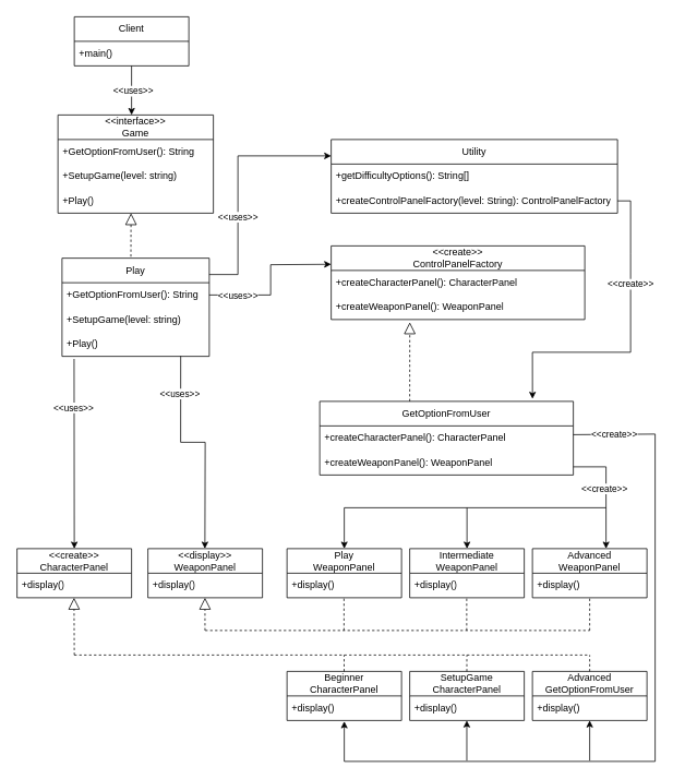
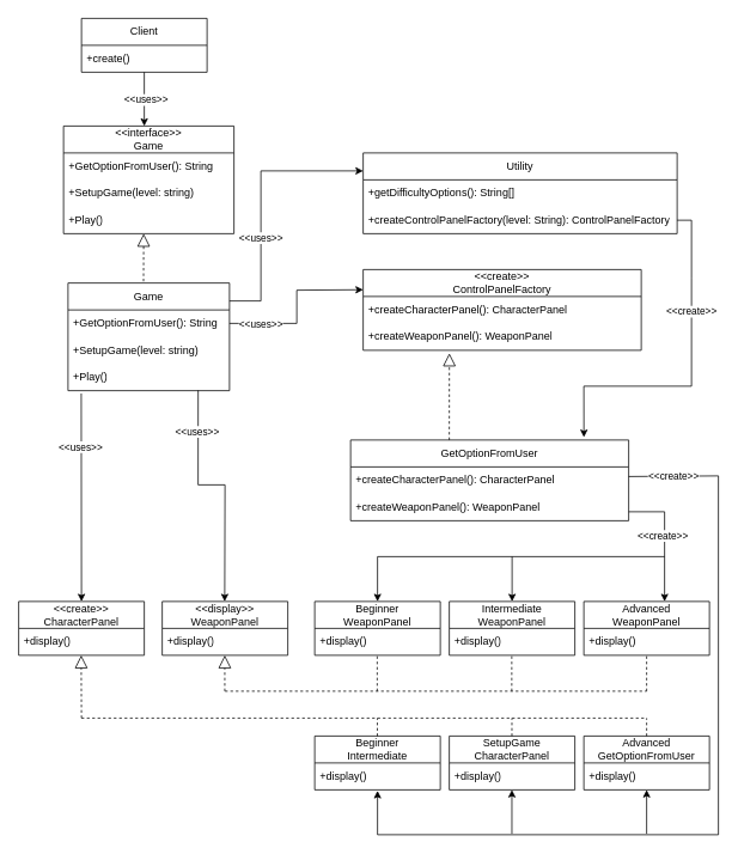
  <mxCell id="0" />
  <mxCell id="1" parent="0" />
  <mxCell id="2" style="edgeStyle=orthogonalEdgeStyle;rounded=0;orthogonalLoop=1;jettySize=auto;html=1;exitX=0.5;exitY=1;exitDx=0;exitDy=0;exitPerimeter=0;" edge="1" parent="1"><mxGeometry relative="1" as="geometry"><mxPoint x="160" y="140" as="targetPoint" /><mxPoint x="160" y="80" as="sourcePoint" /></mxGeometry></mxCell>
  <mxCell id="3" value="&amp;lt;&amp;lt;uses&amp;gt;&amp;gt;" style="edgeLabel;html=1;align=center;verticalAlign=middle;resizable=0;points=[];" vertex="1" connectable="0" parent="2"><mxGeometry x="0.004" y="1" relative="1" as="geometry"><mxPoint as="offset" /></mxGeometry></mxCell>
  <mxCell id="4" value="&amp;lt;&amp;lt;interface&amp;gt;&amp;gt;&lt;div&gt;Game&lt;/div&gt;" style="swimlane;fontStyle=0;childLayout=stackLayout;horizontal=1;startSize=30;horizontalStack=0;resizeParent=1;resizeParentMax=0;resizeLast=0;collapsible=1;marginBottom=0;whiteSpace=wrap;html=1;" vertex="1" parent="1"><mxGeometry x="70" y="140" width="190" height="120" as="geometry" /></mxCell>
  <mxCell id="5" value="+GetOptionFromUser(): String" style="text;strokeColor=none;fillColor=none;align=left;verticalAlign=middle;spacingLeft=4;spacingRight=4;overflow=hidden;points=[[0,0.5],[1,0.5]];portConstraint=eastwest;rotatable=0;whiteSpace=wrap;html=1;" vertex="1" parent="4"><mxGeometry y="30" width="190" height="30" as="geometry" /></mxCell>
  <mxCell id="6" value="+SetupGame(level: string)" style="text;strokeColor=none;fillColor=none;align=left;verticalAlign=middle;spacingLeft=4;spacingRight=4;overflow=hidden;points=[[0,0.5],[1,0.5]];portConstraint=eastwest;rotatable=0;whiteSpace=wrap;html=1;" vertex="1" parent="4"><mxGeometry y="60" width="190" height="30" as="geometry" /></mxCell>
  <mxCell id="7" value="+Play()" style="text;strokeColor=none;fillColor=none;align=left;verticalAlign=middle;spacingLeft=4;spacingRight=4;overflow=hidden;points=[[0,0.5],[1,0.5]];portConstraint=eastwest;rotatable=0;whiteSpace=wrap;html=1;" vertex="1" parent="4"><mxGeometry y="90" width="190" height="30" as="geometry" /></mxCell>
- <mxCell id="8" value="Play" style="swimlane;fontStyle=0;childLayout=stackLayout;horizontal=1;startSize=30;horizontalStack=0;resizeParent=1;resizeParentMax=0;resizeLast=0;collapsible=1;marginBottom=0;whiteSpace=wrap;html=1;" vertex="1" parent="1"><mxGeometry x="75" y="315" width="180" height="120" as="geometry" /></mxCell>
+ <mxCell id="8" value="Game" style="swimlane;fontStyle=0;childLayout=stackLayout;horizontal=1;startSize=30;horizontalStack=0;resizeParent=1;resizeParentMax=0;resizeLast=0;collapsible=1;marginBottom=0;whiteSpace=wrap;html=1;" vertex="1" parent="1"><mxGeometry x="75" y="315" width="180" height="120" as="geometry" /></mxCell>
  <mxCell id="9" value="+GetOptionFromUser(): String" style="text;strokeColor=none;fillColor=none;align=left;verticalAlign=middle;spacingLeft=4;spacingRight=4;overflow=hidden;points=[[0,0.5],[1,0.5]];portConstraint=eastwest;rotatable=0;whiteSpace=wrap;html=1;" vertex="1" parent="8"><mxGeometry y="30" width="180" height="30" as="geometry" /></mxCell>
  <mxCell id="10" value="+SetupGame(level: string)" style="text;strokeColor=none;fillColor=none;align=left;verticalAlign=middle;spacingLeft=4;spacingRight=4;overflow=hidden;points=[[0,0.5],[1,0.5]];portConstraint=eastwest;rotatable=0;whiteSpace=wrap;html=1;" vertex="1" parent="8"><mxGeometry y="60" width="180" height="30" as="geometry" /></mxCell>
  <mxCell id="11" value="+Play()" style="text;strokeColor=none;fillColor=none;align=left;verticalAlign=middle;spacingLeft=4;spacingRight=4;overflow=hidden;points=[[0,0.5],[1,0.5]];portConstraint=eastwest;rotatable=0;whiteSpace=wrap;html=1;" vertex="1" parent="8"><mxGeometry y="90" width="180" height="30" as="geometry" /></mxCell>
  <mxCell id="12" value="GetOptionFromUser" style="swimlane;fontStyle=0;childLayout=stackLayout;horizontal=1;startSize=30;horizontalStack=0;resizeParent=1;resizeParentMax=0;resizeLast=0;collapsible=1;marginBottom=0;whiteSpace=wrap;html=1;" vertex="1" parent="1"><mxGeometry x="390" y="490" width="310" height="90" as="geometry" /></mxCell>
  <mxCell id="13" value="+createCharacterPanel(): CharacterPanel" style="text;strokeColor=none;fillColor=none;align=left;verticalAlign=middle;spacingLeft=4;spacingRight=4;overflow=hidden;points=[[0,0.5],[1,0.5]];portConstraint=eastwest;rotatable=0;whiteSpace=wrap;html=1;" vertex="1" parent="12"><mxGeometry y="30" width="310" height="30" as="geometry" /></mxCell>
  <mxCell id="14" value="+createWeaponPanel(): WeaponPanel" style="text;strokeColor=none;fillColor=none;align=left;verticalAlign=middle;spacingLeft=4;spacingRight=4;overflow=hidden;points=[[0,0.5],[1,0.5]];portConstraint=eastwest;rotatable=0;whiteSpace=wrap;html=1;" vertex="1" parent="12"><mxGeometry y="60" width="310" height="30" as="geometry" /></mxCell>
  <mxCell id="15" value="" style="endArrow=block;dashed=1;endFill=0;endSize=12;html=1;rounded=0;entryX=0.31;entryY=1.111;entryDx=0;entryDy=0;entryPerimeter=0;" edge="1" parent="12" target="63"><mxGeometry width="160" relative="1" as="geometry"><mxPoint x="110" as="sourcePoint" /><mxPoint x="270" as="targetPoint" /></mxGeometry></mxCell>
  <mxCell id="16" value="Utility" style="swimlane;fontStyle=0;childLayout=stackLayout;horizontal=1;startSize=30;horizontalStack=0;resizeParent=1;resizeParentMax=0;resizeLast=0;collapsible=1;marginBottom=0;whiteSpace=wrap;html=1;" vertex="1" parent="1"><mxGeometry x="404" y="170" width="350" height="90" as="geometry" /></mxCell>
  <mxCell id="17" value="+getDifficultyOptions(): String[]" style="text;strokeColor=none;fillColor=none;align=left;verticalAlign=middle;spacingLeft=4;spacingRight=4;overflow=hidden;points=[[0,0.5],[1,0.5]];portConstraint=eastwest;rotatable=0;whiteSpace=wrap;html=1;" vertex="1" parent="16"><mxGeometry y="30" width="350" height="30" as="geometry" /></mxCell>
  <mxCell id="18" value="+createControlPanelFactory(level: String): ControlPanelFactory" style="text;strokeColor=none;fillColor=none;align=left;verticalAlign=middle;spacingLeft=4;spacingRight=4;overflow=hidden;points=[[0,0.5],[1,0.5]];portConstraint=eastwest;rotatable=0;whiteSpace=wrap;html=1;" vertex="1" parent="16"><mxGeometry y="60" width="350" height="30" as="geometry" /></mxCell>
  <mxCell id="19" value="&lt;div&gt;&amp;lt;&amp;lt;display&amp;gt;&amp;gt;&lt;/div&gt;WeaponPanel" style="swimlane;fontStyle=0;childLayout=stackLayout;horizontal=1;startSize=30;horizontalStack=0;resizeParent=1;resizeParentMax=0;resizeLast=0;collapsible=1;marginBottom=0;whiteSpace=wrap;html=1;" vertex="1" parent="1"><mxGeometry x="180" y="670" width="140" height="60" as="geometry" /></mxCell>
  <mxCell id="20" value="+display()" style="text;strokeColor=none;fillColor=none;align=left;verticalAlign=middle;spacingLeft=4;spacingRight=4;overflow=hidden;points=[[0,0.5],[1,0.5]];portConstraint=eastwest;rotatable=0;whiteSpace=wrap;html=1;" vertex="1" parent="19"><mxGeometry y="30" width="140" height="30" as="geometry" /></mxCell>
- <mxCell id="21" value="&lt;div&gt;Beginner&lt;/div&gt;&lt;div&gt;CharacterPanel&lt;/div&gt;" style="swimlane;fontStyle=0;childLayout=stackLayout;horizontal=1;startSize=30;horizontalStack=0;resizeParent=1;resizeParentMax=0;resizeLast=0;collapsible=1;marginBottom=0;whiteSpace=wrap;html=1;" vertex="1" parent="1"><mxGeometry x="350" y="820" width="140" height="60" as="geometry" /></mxCell>
+ <mxCell id="21" value="&lt;div&gt;Beginner&lt;/div&gt;&lt;div&gt;Intermediate&lt;/div&gt;" style="swimlane;fontStyle=0;childLayout=stackLayout;horizontal=1;startSize=30;horizontalStack=0;resizeParent=1;resizeParentMax=0;resizeLast=0;collapsible=1;marginBottom=0;whiteSpace=wrap;html=1;" vertex="1" parent="1"><mxGeometry x="350" y="820" width="140" height="60" as="geometry" /></mxCell>
  <mxCell id="22" value="+display()" style="text;strokeColor=none;fillColor=none;align=left;verticalAlign=middle;spacingLeft=4;spacingRight=4;overflow=hidden;points=[[0,0.5],[1,0.5]];portConstraint=eastwest;rotatable=0;whiteSpace=wrap;html=1;" vertex="1" parent="21"><mxGeometry y="30" width="140" height="30" as="geometry" /></mxCell>
  <mxCell id="23" value="&lt;div&gt;SetupGame&lt;/div&gt;&lt;div&gt;CharacterPanel&lt;/div&gt;" style="swimlane;fontStyle=0;childLayout=stackLayout;horizontal=1;startSize=30;horizontalStack=0;resizeParent=1;resizeParentMax=0;resizeLast=0;collapsible=1;marginBottom=0;whiteSpace=wrap;html=1;" vertex="1" parent="1"><mxGeometry x="500" y="820" width="140" height="60" as="geometry" /></mxCell>
  <mxCell id="24" value="+display()" style="text;strokeColor=none;fillColor=none;align=left;verticalAlign=middle;spacingLeft=4;spacingRight=4;overflow=hidden;points=[[0,0.5],[1,0.5]];portConstraint=eastwest;rotatable=0;whiteSpace=wrap;html=1;" vertex="1" parent="23"><mxGeometry y="30" width="140" height="30" as="geometry" /></mxCell>
  <mxCell id="25" value="&lt;div&gt;Advanced&lt;/div&gt;&lt;div&gt;GetOptionFromUser&lt;/div&gt;" style="swimlane;fontStyle=0;childLayout=stackLayout;horizontal=1;startSize=30;horizontalStack=0;resizeParent=1;resizeParentMax=0;resizeLast=0;collapsible=1;marginBottom=0;whiteSpace=wrap;html=1;" vertex="1" parent="1"><mxGeometry x="650" y="820" width="140" height="60" as="geometry" /></mxCell>
  <mxCell id="26" value="+display()" style="text;strokeColor=none;fillColor=none;align=left;verticalAlign=middle;spacingLeft=4;spacingRight=4;overflow=hidden;points=[[0,0.5],[1,0.5]];portConstraint=eastwest;rotatable=0;whiteSpace=wrap;html=1;" vertex="1" parent="25"><mxGeometry y="30" width="140" height="30" as="geometry" /></mxCell>
- <mxCell id="27" value="&lt;div&gt;Play&lt;/div&gt;&lt;div&gt;WeaponPanel&lt;/div&gt;" style="swimlane;fontStyle=0;childLayout=stackLayout;horizontal=1;startSize=30;horizontalStack=0;resizeParent=1;resizeParentMax=0;resizeLast=0;collapsible=1;marginBottom=0;whiteSpace=wrap;html=1;" vertex="1" parent="1"><mxGeometry x="350" y="670" width="140" height="60" as="geometry" /></mxCell>
+ <mxCell id="27" value="&lt;div&gt;Beginner&lt;/div&gt;&lt;div&gt;WeaponPanel&lt;/div&gt;" style="swimlane;fontStyle=0;childLayout=stackLayout;horizontal=1;startSize=30;horizontalStack=0;resizeParent=1;resizeParentMax=0;resizeLast=0;collapsible=1;marginBottom=0;whiteSpace=wrap;html=1;" vertex="1" parent="1"><mxGeometry x="350" y="670" width="140" height="60" as="geometry" /></mxCell>
  <mxCell id="28" value="+display()" style="text;strokeColor=none;fillColor=none;align=left;verticalAlign=middle;spacingLeft=4;spacingRight=4;overflow=hidden;points=[[0,0.5],[1,0.5]];portConstraint=eastwest;rotatable=0;whiteSpace=wrap;html=1;" vertex="1" parent="27"><mxGeometry y="30" width="140" height="30" as="geometry" /></mxCell>
  <mxCell id="29" value="&lt;div&gt;Intermediate&lt;/div&gt;&lt;div&gt;WeaponPanel&lt;/div&gt;" style="swimlane;fontStyle=0;childLayout=stackLayout;horizontal=1;startSize=30;horizontalStack=0;resizeParent=1;resizeParentMax=0;resizeLast=0;collapsible=1;marginBottom=0;whiteSpace=wrap;html=1;" vertex="1" parent="1"><mxGeometry x="500" y="670" width="140" height="60" as="geometry" /></mxCell>
  <mxCell id="30" value="+display()" style="text;strokeColor=none;fillColor=none;align=left;verticalAlign=middle;spacingLeft=4;spacingRight=4;overflow=hidden;points=[[0,0.5],[1,0.5]];portConstraint=eastwest;rotatable=0;whiteSpace=wrap;html=1;" vertex="1" parent="29"><mxGeometry y="30" width="140" height="30" as="geometry" /></mxCell>
  <mxCell id="31" value="&lt;div&gt;Advanced&lt;/div&gt;&lt;div&gt;WeaponPanel&lt;/div&gt;" style="swimlane;fontStyle=0;childLayout=stackLayout;horizontal=1;startSize=30;horizontalStack=0;resizeParent=1;resizeParentMax=0;resizeLast=0;collapsible=1;marginBottom=0;whiteSpace=wrap;html=1;" vertex="1" parent="1"><mxGeometry x="650" y="670" width="140" height="60" as="geometry" /></mxCell>
  <mxCell id="32" value="+display()" style="text;strokeColor=none;fillColor=none;align=left;verticalAlign=middle;spacingLeft=4;spacingRight=4;overflow=hidden;points=[[0,0.5],[1,0.5]];portConstraint=eastwest;rotatable=0;whiteSpace=wrap;html=1;" vertex="1" parent="31"><mxGeometry y="30" width="140" height="30" as="geometry" /></mxCell>
  <mxCell id="33" value="&lt;div&gt;&amp;lt;&amp;lt;create&amp;gt;&amp;gt;&lt;/div&gt;CharacterPanel" style="swimlane;fontStyle=0;childLayout=stackLayout;horizontal=1;startSize=30;horizontalStack=0;resizeParent=1;resizeParentMax=0;resizeLast=0;collapsible=1;marginBottom=0;whiteSpace=wrap;html=1;" vertex="1" parent="1"><mxGeometry x="20" y="670" width="140" height="60" as="geometry" /></mxCell>
  <mxCell id="34" value="" style="endArrow=classic;html=1;rounded=0;exitX=0.082;exitY=1.106;exitDx=0;exitDy=0;exitPerimeter=0;" edge="1" parent="33" source="11"><mxGeometry width="50" height="50" relative="1" as="geometry"><mxPoint x="20" y="50" as="sourcePoint" /><mxPoint x="70" as="targetPoint" /></mxGeometry></mxCell>
  <mxCell id="35" value="&amp;lt;&amp;lt;uses&amp;gt;&amp;gt;" style="edgeLabel;html=1;align=center;verticalAlign=middle;resizable=0;points=[];" vertex="1" connectable="0" parent="34"><mxGeometry x="-0.488" y="-1" relative="1" as="geometry"><mxPoint as="offset" /></mxGeometry></mxCell>
  <mxCell id="36" value="+display()" style="text;strokeColor=none;fillColor=none;align=left;verticalAlign=middle;spacingLeft=4;spacingRight=4;overflow=hidden;points=[[0,0.5],[1,0.5]];portConstraint=eastwest;rotatable=0;whiteSpace=wrap;html=1;" vertex="1" parent="33"><mxGeometry y="30" width="140" height="30" as="geometry" /></mxCell>
  <mxCell id="37" value="" style="endArrow=block;dashed=1;endFill=0;endSize=12;html=1;rounded=0;" edge="1" parent="1"><mxGeometry width="160" relative="1" as="geometry"><mxPoint x="249.76" y="770" as="sourcePoint" /><mxPoint x="249.76" y="730" as="targetPoint" /></mxGeometry></mxCell>
  <mxCell id="38" value="" style="endArrow=none;dashed=1;html=1;rounded=0;" edge="1" parent="1"><mxGeometry width="50" height="50" relative="1" as="geometry"><mxPoint x="250" y="770" as="sourcePoint" /><mxPoint x="720" y="770" as="targetPoint" /></mxGeometry></mxCell>
  <mxCell id="39" value="" style="endArrow=none;dashed=1;html=1;rounded=0;" edge="1" parent="1"><mxGeometry width="50" height="50" relative="1" as="geometry"><mxPoint x="720" y="770" as="sourcePoint" /><mxPoint x="720" y="730" as="targetPoint" /></mxGeometry></mxCell>
  <mxCell id="40" value="" style="endArrow=none;dashed=1;html=1;rounded=0;" edge="1" parent="1"><mxGeometry width="50" height="50" relative="1" as="geometry"><mxPoint x="569.66" y="770" as="sourcePoint" /><mxPoint x="569.66" y="730" as="targetPoint" /></mxGeometry></mxCell>
  <mxCell id="41" value="" style="endArrow=none;dashed=1;html=1;rounded=0;" edge="1" parent="1"><mxGeometry width="50" height="50" relative="1" as="geometry"><mxPoint x="419.66" y="770" as="sourcePoint" /><mxPoint x="419.66" y="730" as="targetPoint" /></mxGeometry></mxCell>
  <mxCell id="42" value="" style="endArrow=block;dashed=1;endFill=0;endSize=12;html=1;rounded=0;" edge="1" parent="1"><mxGeometry width="160" relative="1" as="geometry"><mxPoint x="90" y="800" as="sourcePoint" /><mxPoint x="89.66" y="730" as="targetPoint" /></mxGeometry></mxCell>
  <mxCell id="43" value="" style="endArrow=none;dashed=1;html=1;rounded=0;" edge="1" parent="1"><mxGeometry width="50" height="50" relative="1" as="geometry"><mxPoint x="90" y="800" as="sourcePoint" /><mxPoint x="720" y="800" as="targetPoint" /></mxGeometry></mxCell>
  <mxCell id="44" value="" style="endArrow=none;dashed=1;html=1;rounded=0;exitX=0.5;exitY=0;exitDx=0;exitDy=0;" edge="1" parent="1" source="25"><mxGeometry width="50" height="50" relative="1" as="geometry"><mxPoint x="670" y="850" as="sourcePoint" /><mxPoint x="720" y="800" as="targetPoint" /></mxGeometry></mxCell>
  <mxCell id="45" value="" style="endArrow=none;dashed=1;html=1;rounded=0;exitX=0.5;exitY=0;exitDx=0;exitDy=0;" edge="1" parent="1"><mxGeometry width="50" height="50" relative="1" as="geometry"><mxPoint x="569.83" y="820" as="sourcePoint" /><mxPoint x="569.83" y="800" as="targetPoint" /></mxGeometry></mxCell>
  <mxCell id="46" value="" style="endArrow=none;dashed=1;html=1;rounded=0;exitX=0.5;exitY=0;exitDx=0;exitDy=0;" edge="1" parent="1"><mxGeometry width="50" height="50" relative="1" as="geometry"><mxPoint x="419.83" y="820" as="sourcePoint" /><mxPoint x="419.83" y="800" as="targetPoint" /></mxGeometry></mxCell>
  <mxCell id="47" value="" style="endArrow=block;dashed=1;endFill=0;endSize=12;html=1;rounded=0;entryX=0.422;entryY=1.061;entryDx=0;entryDy=0;entryPerimeter=0;" edge="1" parent="1"><mxGeometry width="160" relative="1" as="geometry"><mxPoint x="159.17" y="313.17" as="sourcePoint" /><mxPoint x="159.35" y="260" as="targetPoint" /></mxGeometry></mxCell>
  <mxCell id="48" value="" style="endArrow=none;html=1;rounded=0;" edge="1" parent="1"><mxGeometry width="50" height="50" relative="1" as="geometry"><mxPoint x="800" y="930" as="sourcePoint" /><mxPoint x="800" y="530" as="targetPoint" /></mxGeometry></mxCell>
  <mxCell id="49" value="" style="endArrow=none;html=1;rounded=0;" edge="1" parent="1"><mxGeometry width="50" height="50" relative="1" as="geometry"><mxPoint x="420" y="930" as="sourcePoint" /><mxPoint x="800" y="930" as="targetPoint" /></mxGeometry></mxCell>
  <mxCell id="50" value="" style="endArrow=none;html=1;rounded=0;" edge="1" parent="1"><mxGeometry width="50" height="50" relative="1" as="geometry"><mxPoint x="420" y="620" as="sourcePoint" /><mxPoint x="740" y="620" as="targetPoint" /></mxGeometry></mxCell>
  <mxCell id="51" value="" style="endArrow=classic;html=1;rounded=0;entryX=0.5;entryY=0;entryDx=0;entryDy=0;" edge="1" parent="1" target="27"><mxGeometry width="50" height="50" relative="1" as="geometry"><mxPoint x="420" y="620" as="sourcePoint" /><mxPoint x="470" y="570" as="targetPoint" /></mxGeometry></mxCell>
  <mxCell id="52" value="" style="endArrow=classic;html=1;rounded=0;entryX=0.5;entryY=0;entryDx=0;entryDy=0;" edge="1" parent="1" target="29"><mxGeometry width="50" height="50" relative="1" as="geometry"><mxPoint x="570" y="620" as="sourcePoint" /><mxPoint x="620" y="570" as="targetPoint" /></mxGeometry></mxCell>
  <mxCell id="53" value="" style="endArrow=classic;html=1;rounded=0;" edge="1" parent="1"><mxGeometry width="50" height="50" relative="1" as="geometry"><mxPoint x="740" y="570" as="sourcePoint" /><mxPoint x="740" y="670" as="targetPoint" /></mxGeometry></mxCell>
  <mxCell id="54" value="&amp;lt;&amp;lt;create&amp;gt;&amp;gt;" style="edgeLabel;html=1;align=center;verticalAlign=middle;resizable=0;points=[];" vertex="1" connectable="0" parent="53"><mxGeometry x="-0.483" y="-3" relative="1" as="geometry"><mxPoint as="offset" /></mxGeometry></mxCell>
  <mxCell id="55" value="" style="endArrow=none;html=1;rounded=0;" edge="1" parent="1"><mxGeometry width="50" height="50" relative="1" as="geometry"><mxPoint x="700" y="570" as="sourcePoint" /><mxPoint x="740" y="570" as="targetPoint" /></mxGeometry></mxCell>
  <mxCell id="56" value="" style="endArrow=none;html=1;rounded=0;exitX=1;exitY=0.357;exitDx=0;exitDy=0;exitPerimeter=0;" edge="1" parent="1" source="13"><mxGeometry width="50" height="50" relative="1" as="geometry"><mxPoint x="750" y="580" as="sourcePoint" /><mxPoint x="800" y="530" as="targetPoint" /></mxGeometry></mxCell>
  <mxCell id="57" value="&amp;lt;&amp;lt;create&amp;gt;&amp;gt;" style="edgeLabel;html=1;align=center;verticalAlign=middle;resizable=0;points=[];" vertex="1" connectable="0" parent="56"><mxGeometry x="-0.003" relative="1" as="geometry"><mxPoint as="offset" /></mxGeometry></mxCell>
  <mxCell id="58" value="" style="endArrow=classic;html=1;rounded=0;" edge="1" parent="1"><mxGeometry width="50" height="50" relative="1" as="geometry"><mxPoint x="420" y="930" as="sourcePoint" /><mxPoint x="420" y="881" as="targetPoint" /></mxGeometry></mxCell>
  <mxCell id="59" value="" style="endArrow=classic;html=1;rounded=0;" edge="1" parent="1"><mxGeometry width="50" height="50" relative="1" as="geometry"><mxPoint x="569.8" y="929" as="sourcePoint" /><mxPoint x="569.8" y="880" as="targetPoint" /></mxGeometry></mxCell>
  <mxCell id="60" value="" style="endArrow=classic;html=1;rounded=0;" edge="1" parent="1"><mxGeometry width="50" height="50" relative="1" as="geometry"><mxPoint x="720" y="929" as="sourcePoint" /><mxPoint x="720" y="880" as="targetPoint" /></mxGeometry></mxCell>
  <mxCell id="61" value="&lt;div&gt;&amp;lt;&amp;lt;create&amp;gt;&amp;gt;&lt;/div&gt;ControlPanelFactory" style="swimlane;fontStyle=0;childLayout=stackLayout;horizontal=1;startSize=30;horizontalStack=0;resizeParent=1;resizeParentMax=0;resizeLast=0;collapsible=1;marginBottom=0;whiteSpace=wrap;html=1;" vertex="1" parent="1"><mxGeometry x="404" y="300" width="310" height="90" as="geometry" /></mxCell>
  <mxCell id="62" value="+createCharacterPanel(): CharacterPanel" style="text;strokeColor=none;fillColor=none;align=left;verticalAlign=middle;spacingLeft=4;spacingRight=4;overflow=hidden;points=[[0,0.5],[1,0.5]];portConstraint=eastwest;rotatable=0;whiteSpace=wrap;html=1;" vertex="1" parent="61"><mxGeometry y="30" width="310" height="30" as="geometry" /></mxCell>
  <mxCell id="63" value="+createWeaponPanel(): WeaponPanel" style="text;strokeColor=none;fillColor=none;align=left;verticalAlign=middle;spacingLeft=4;spacingRight=4;overflow=hidden;points=[[0,0.5],[1,0.5]];portConstraint=eastwest;rotatable=0;whiteSpace=wrap;html=1;" vertex="1" parent="61"><mxGeometry y="60" width="310" height="30" as="geometry" /></mxCell>
  <mxCell id="64" value="" style="endArrow=classic;html=1;rounded=0;entryX=0.839;entryY=-0.035;entryDx=0;entryDy=0;entryPerimeter=0;exitX=1;exitY=0.5;exitDx=0;exitDy=0;" edge="1" parent="1" source="18" target="12"><mxGeometry width="50" height="50" relative="1" as="geometry"><mxPoint x="720" y="310" as="sourcePoint" /><mxPoint x="770" y="430" as="targetPoint" /><Array as="points"><mxPoint x="770" y="245" /><mxPoint x="770" y="310" /><mxPoint x="770" y="430" /><mxPoint x="650" y="430" /></Array></mxGeometry></mxCell>
  <mxCell id="65" value="&amp;lt;&amp;lt;create&amp;gt;&amp;gt;" style="edgeLabel;html=1;align=center;verticalAlign=middle;resizable=0;points=[];" vertex="1" connectable="0" parent="64"><mxGeometry x="-0.379" y="-1" relative="1" as="geometry"><mxPoint as="offset" /></mxGeometry></mxCell>
  <mxCell id="66" value="" style="endArrow=classic;html=1;rounded=0;entryX=0;entryY=0.5;entryDx=0;entryDy=0;" edge="1" parent="1"><mxGeometry width="50" height="50" relative="1" as="geometry"><mxPoint x="255" y="335" as="sourcePoint" /><mxPoint x="404" y="190" as="targetPoint" /><Array as="points"><mxPoint x="290" y="335" /><mxPoint x="290" y="190" /></Array></mxGeometry></mxCell>
  <mxCell id="67" value="&amp;lt;&amp;lt;uses&amp;gt;&amp;gt;" style="edgeLabel;html=1;align=center;verticalAlign=middle;resizable=0;points=[];" vertex="1" connectable="0" parent="66"><mxGeometry x="-0.281" y="1" relative="1" as="geometry"><mxPoint as="offset" /></mxGeometry></mxCell>
  <mxCell id="68" value="" style="endArrow=classic;html=1;rounded=0;entryX=0;entryY=0.25;entryDx=0;entryDy=0;" edge="1" parent="1" target="61"><mxGeometry width="50" height="50" relative="1" as="geometry"><mxPoint x="255" y="360" as="sourcePoint" /><mxPoint x="305" y="310" as="targetPoint" /><Array as="points"><mxPoint x="330" y="360" /><mxPoint x="330" y="323" /></Array></mxGeometry></mxCell>
  <mxCell id="69" value="&amp;lt;&amp;lt;uses&amp;gt;&amp;gt;" style="edgeLabel;html=1;align=center;verticalAlign=middle;resizable=0;points=[];" vertex="1" connectable="0" parent="68"><mxGeometry x="-0.634" relative="1" as="geometry"><mxPoint as="offset" /></mxGeometry></mxCell>
  <mxCell id="70" value="" style="endArrow=classic;html=1;rounded=0;exitX=0.806;exitY=0.989;exitDx=0;exitDy=0;exitPerimeter=0;" edge="1" parent="1" source="11"><mxGeometry width="50" height="50" relative="1" as="geometry"><mxPoint x="220" y="440" as="sourcePoint" /><mxPoint x="249.66" y="670" as="targetPoint" /><Array as="points"><mxPoint x="220" y="540" /><mxPoint x="250" y="540" /></Array></mxGeometry></mxCell>
  <mxCell id="71" value="&amp;lt;&amp;lt;uses&amp;gt;&amp;gt;" style="edgeLabel;html=1;align=center;verticalAlign=middle;resizable=0;points=[];" vertex="1" connectable="0" parent="70"><mxGeometry x="-0.651" y="-2" relative="1" as="geometry"><mxPoint as="offset" /></mxGeometry></mxCell>
  <mxCell id="72" value="Client" style="swimlane;fontStyle=0;childLayout=stackLayout;horizontal=1;startSize=30;horizontalStack=0;resizeParent=1;resizeParentMax=0;resizeLast=0;collapsible=1;marginBottom=0;whiteSpace=wrap;html=1;" vertex="1" parent="1"><mxGeometry x="90" y="20" width="140" height="60" as="geometry" /></mxCell>
- <mxCell id="73" value="+main()" style="text;strokeColor=none;fillColor=none;align=left;verticalAlign=middle;spacingLeft=4;spacingRight=4;overflow=hidden;points=[[0,0.5],[1,0.5]];portConstraint=eastwest;rotatable=0;whiteSpace=wrap;html=1;" vertex="1" parent="72"><mxGeometry y="30" width="140" height="30" as="geometry" /></mxCell>
+ <mxCell id="73" value="+create()" style="text;strokeColor=none;fillColor=none;align=left;verticalAlign=middle;spacingLeft=4;spacingRight=4;overflow=hidden;points=[[0,0.5],[1,0.5]];portConstraint=eastwest;rotatable=0;whiteSpace=wrap;html=1;" vertex="1" parent="72"><mxGeometry y="30" width="140" height="30" as="geometry" /></mxCell>
